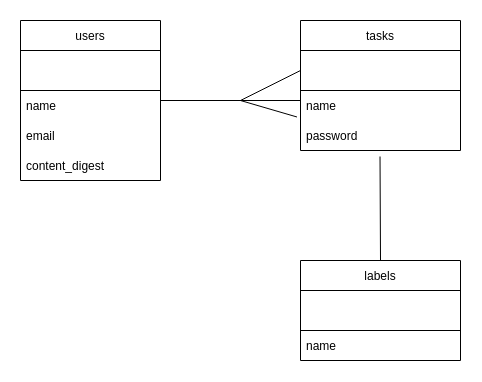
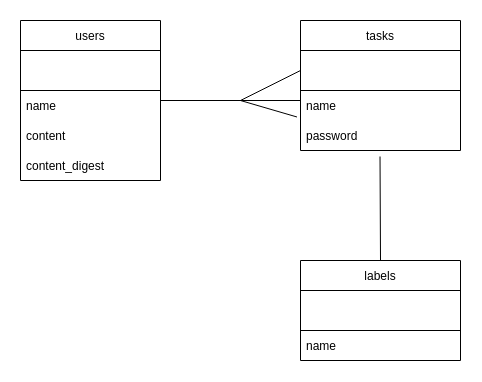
  <mxCell id="0" />
  <mxCell id="1" parent="0" />
  <mxCell id="2" value="users" style="swimlane;fontStyle=0;childLayout=stackLayout;horizontal=1;startSize=30;horizontalStack=0;resizeParent=1;resizeParentMax=0;resizeLast=0;collapsible=1;marginBottom=0;" parent="1" vertex="1"><mxGeometry x="20" y="20" width="140" height="160" as="geometry" /></mxCell>
  <mxCell id="3" value="" style="rounded=0;whiteSpace=wrap;html=1;" vertex="1" parent="2"><mxGeometry y="30" width="140" height="40" as="geometry" /></mxCell>
  <mxCell id="4" value="name" style="text;strokeColor=none;fillColor=none;align=left;verticalAlign=middle;spacingLeft=4;spacingRight=4;overflow=hidden;points=[[0,0.5],[1,0.5]];portConstraint=eastwest;rotatable=0;" parent="2" vertex="1"><mxGeometry y="70" width="140" height="30" as="geometry" /></mxCell>
- <mxCell id="5" value="email" style="text;strokeColor=none;fillColor=none;align=left;verticalAlign=middle;spacingLeft=4;spacingRight=4;overflow=hidden;points=[[0,0.5],[1,0.5]];portConstraint=eastwest;rotatable=0;" parent="2" vertex="1"><mxGeometry y="100" width="140" height="30" as="geometry" /></mxCell>
+ <mxCell id="5" value="content" style="text;strokeColor=none;fillColor=none;align=left;verticalAlign=middle;spacingLeft=4;spacingRight=4;overflow=hidden;points=[[0,0.5],[1,0.5]];portConstraint=eastwest;rotatable=0;" parent="2" vertex="1"><mxGeometry y="100" width="140" height="30" as="geometry" /></mxCell>
  <mxCell id="6" value="content_digest" style="text;strokeColor=none;fillColor=none;align=left;verticalAlign=middle;spacingLeft=4;spacingRight=4;overflow=hidden;points=[[0,0.5],[1,0.5]];portConstraint=eastwest;rotatable=0;" parent="2" vertex="1"><mxGeometry y="130" width="140" height="30" as="geometry" /></mxCell>
  <mxCell id="7" value="tasks" style="swimlane;fontStyle=0;childLayout=stackLayout;horizontal=1;startSize=30;horizontalStack=0;resizeParent=1;resizeParentMax=0;resizeLast=0;collapsible=1;marginBottom=0;" parent="1" vertex="1"><mxGeometry x="300" y="20" width="160" height="130" as="geometry" /></mxCell>
  <mxCell id="8" value="" style="rounded=0;whiteSpace=wrap;html=1;" vertex="1" parent="7"><mxGeometry y="30" width="160" height="40" as="geometry" /></mxCell>
  <mxCell id="9" value="name" style="text;strokeColor=none;fillColor=none;align=left;verticalAlign=middle;spacingLeft=4;spacingRight=4;overflow=hidden;points=[[0,0.5],[1,0.5]];portConstraint=eastwest;rotatable=0;" parent="7" vertex="1"><mxGeometry y="70" width="160" height="30" as="geometry" /></mxCell>
  <mxCell id="10" value="password" style="text;strokeColor=none;fillColor=none;align=left;verticalAlign=middle;spacingLeft=4;spacingRight=4;overflow=hidden;points=[[0,0.5],[1,0.5]];portConstraint=eastwest;rotatable=0;" parent="7" vertex="1"><mxGeometry y="100" width="160" height="30" as="geometry" /></mxCell>
  <mxCell id="11" value="" style="endArrow=none;html=1;rounded=0;" parent="1" edge="1"><mxGeometry width="50" height="50" relative="1" as="geometry"><mxPoint x="160" y="100" as="sourcePoint" /><mxPoint x="300" y="100" as="targetPoint" /><Array as="points"><mxPoint x="300" y="100" /></Array></mxGeometry></mxCell>
  <mxCell id="12" value="labels" style="swimlane;fontStyle=0;childLayout=stackLayout;horizontal=1;startSize=30;horizontalStack=0;resizeParent=1;resizeParentMax=0;resizeLast=0;collapsible=1;marginBottom=0;" vertex="1" parent="1"><mxGeometry x="300" y="260" width="160" height="100" as="geometry" /></mxCell>
  <mxCell id="13" value="" style="rounded=0;whiteSpace=wrap;html=1;" vertex="1" parent="12"><mxGeometry y="30" width="160" height="40" as="geometry" /></mxCell>
  <mxCell id="14" value="name" style="text;strokeColor=none;fillColor=none;align=left;verticalAlign=middle;spacingLeft=4;spacingRight=4;overflow=hidden;points=[[0,0.5],[1,0.5]];portConstraint=eastwest;rotatable=0;" vertex="1" parent="12"><mxGeometry y="70" width="160" height="30" as="geometry" /></mxCell>
  <mxCell id="15" value="" style="endArrow=none;html=1;exitX=0.5;exitY=0;exitDx=0;exitDy=0;entryX=0.497;entryY=1.2;entryDx=0;entryDy=0;entryPerimeter=0;" edge="1" parent="1" source="12" target="10"><mxGeometry width="50" height="50" relative="1" as="geometry"><mxPoint x="330" y="230" as="sourcePoint" /><mxPoint x="380" y="180" as="targetPoint" /></mxGeometry></mxCell>
  <mxCell id="16" value="" style="endArrow=none;html=1;entryX=0;entryY=0.5;entryDx=0;entryDy=0;" edge="1" parent="1" target="8"><mxGeometry width="50" height="50" relative="1" as="geometry"><mxPoint x="240" y="100" as="sourcePoint" /><mxPoint x="290" y="70" as="targetPoint" /></mxGeometry></mxCell>
  <mxCell id="17" value="" style="endArrow=none;html=1;entryX=-0.022;entryY=-0.117;entryDx=0;entryDy=0;entryPerimeter=0;" edge="1" parent="1" target="10"><mxGeometry width="50" height="50" relative="1" as="geometry"><mxPoint x="240" y="100" as="sourcePoint" /><mxPoint x="310" y="80" as="targetPoint" /></mxGeometry></mxCell>
